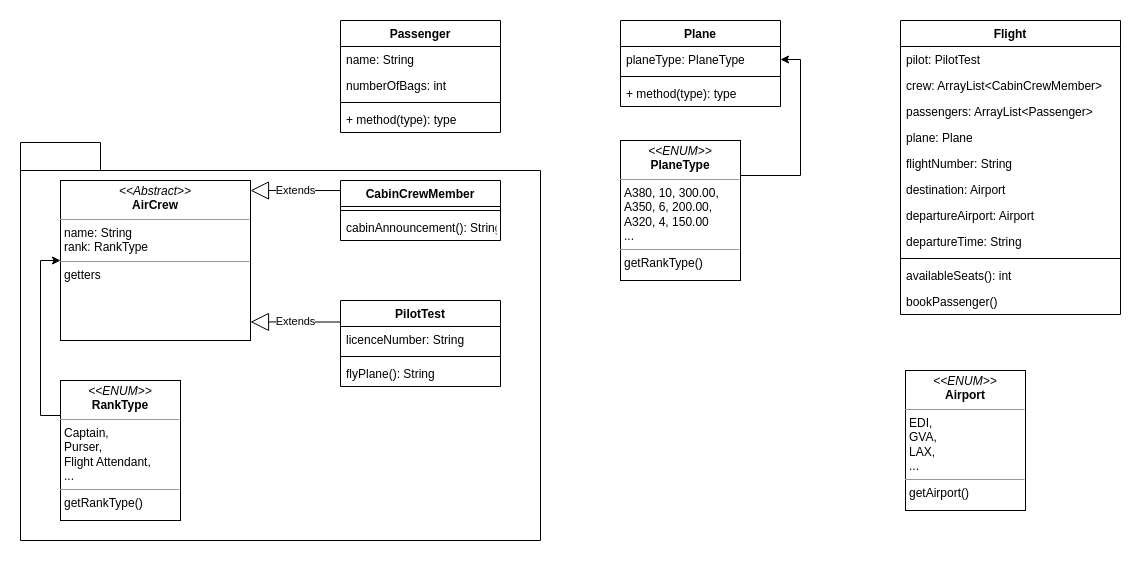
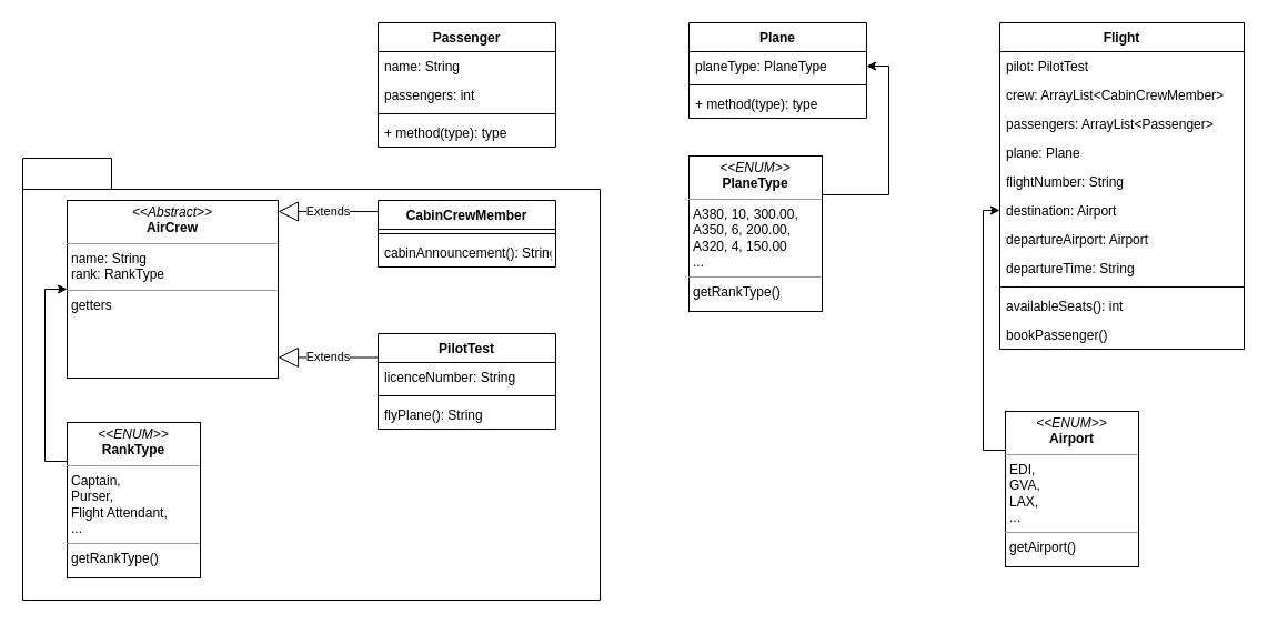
  <mxCell id="0" />
  <mxCell id="1" parent="0" />
  <mxCell id="2" value="" style="shape=folder;fontStyle=1;spacingTop=10;tabWidth=80;tabHeight=28;tabPosition=left;html=1;" vertex="1" parent="1"><mxGeometry x="20" y="142" width="520" height="398" as="geometry" /></mxCell>
  <mxCell id="3" value="Passenger" style="swimlane;fontStyle=1;align=center;verticalAlign=top;childLayout=stackLayout;horizontal=1;startSize=26;horizontalStack=0;resizeParent=1;resizeParentMax=0;resizeLast=0;collapsible=1;marginBottom=0;" vertex="1" parent="1"><mxGeometry x="340" y="20" width="160" height="112" as="geometry" /></mxCell>
  <mxCell id="4" value="name: String" style="text;strokeColor=none;fillColor=none;align=left;verticalAlign=top;spacingLeft=4;spacingRight=4;overflow=hidden;rotatable=0;points=[[0,0.5],[1,0.5]];portConstraint=eastwest;" vertex="1" parent="3"><mxGeometry y="26" width="160" height="26" as="geometry" /></mxCell>
- <mxCell id="5" value="numberOfBags: int" style="text;strokeColor=none;fillColor=none;align=left;verticalAlign=top;spacingLeft=4;spacingRight=4;overflow=hidden;rotatable=0;points=[[0,0.5],[1,0.5]];portConstraint=eastwest;" vertex="1" parent="3"><mxGeometry y="52" width="160" height="26" as="geometry" /></mxCell>
+ <mxCell id="5" value="passengers: int" style="text;strokeColor=none;fillColor=none;align=left;verticalAlign=top;spacingLeft=4;spacingRight=4;overflow=hidden;rotatable=0;points=[[0,0.5],[1,0.5]];portConstraint=eastwest;" vertex="1" parent="3"><mxGeometry y="52" width="160" height="26" as="geometry" /></mxCell>
  <mxCell id="6" value="" style="line;strokeWidth=1;fillColor=none;align=left;verticalAlign=middle;spacingTop=-1;spacingLeft=3;spacingRight=3;rotatable=0;labelPosition=right;points=[];portConstraint=eastwest;" vertex="1" parent="3"><mxGeometry y="78" width="160" height="8" as="geometry" /></mxCell>
  <mxCell id="7" value="+ method(type): type" style="text;strokeColor=none;fillColor=none;align=left;verticalAlign=top;spacingLeft=4;spacingRight=4;overflow=hidden;rotatable=0;points=[[0,0.5],[1,0.5]];portConstraint=eastwest;" vertex="1" parent="3"><mxGeometry y="86" width="160" height="26" as="geometry" /></mxCell>
  <mxCell id="8" value="CabinCrewMember" style="swimlane;fontStyle=1;align=center;verticalAlign=top;childLayout=stackLayout;horizontal=1;startSize=26;horizontalStack=0;resizeParent=1;resizeParentMax=0;resizeLast=0;collapsible=1;marginBottom=0;" vertex="1" parent="1"><mxGeometry x="340" y="180" width="160" height="60" as="geometry" /></mxCell>
  <mxCell id="9" value="" style="line;strokeWidth=1;fillColor=none;align=left;verticalAlign=middle;spacingTop=-1;spacingLeft=3;spacingRight=3;rotatable=0;labelPosition=right;points=[];portConstraint=eastwest;" vertex="1" parent="8"><mxGeometry y="26" width="160" height="8" as="geometry" /></mxCell>
  <mxCell id="10" value="cabinAnnouncement(): String" style="text;strokeColor=none;fillColor=none;align=left;verticalAlign=top;spacingLeft=4;spacingRight=4;overflow=hidden;rotatable=0;points=[[0,0.5],[1,0.5]];portConstraint=eastwest;" vertex="1" parent="8"><mxGeometry y="34" width="160" height="26" as="geometry" /></mxCell>
  <mxCell id="11" value="PilotTest" style="swimlane;fontStyle=1;align=center;verticalAlign=top;childLayout=stackLayout;horizontal=1;startSize=26;horizontalStack=0;resizeParent=1;resizeParentMax=0;resizeLast=0;collapsible=1;marginBottom=0;" vertex="1" parent="1"><mxGeometry x="340" y="300" width="160" height="86" as="geometry" /></mxCell>
  <mxCell id="12" value="licenceNumber: String" style="text;strokeColor=none;fillColor=none;align=left;verticalAlign=top;spacingLeft=4;spacingRight=4;overflow=hidden;rotatable=0;points=[[0,0.5],[1,0.5]];portConstraint=eastwest;" vertex="1" parent="11"><mxGeometry y="26" width="160" height="26" as="geometry" /></mxCell>
  <mxCell id="13" value="" style="line;strokeWidth=1;fillColor=none;align=left;verticalAlign=middle;spacingTop=-1;spacingLeft=3;spacingRight=3;rotatable=0;labelPosition=right;points=[];portConstraint=eastwest;" vertex="1" parent="11"><mxGeometry y="52" width="160" height="8" as="geometry" /></mxCell>
  <mxCell id="14" value="flyPlane(): String" style="text;strokeColor=none;fillColor=none;align=left;verticalAlign=top;spacingLeft=4;spacingRight=4;overflow=hidden;rotatable=0;points=[[0,0.5],[1,0.5]];portConstraint=eastwest;" vertex="1" parent="11"><mxGeometry y="60" width="160" height="26" as="geometry" /></mxCell>
  <mxCell id="15" value="Plane" style="swimlane;fontStyle=1;align=center;verticalAlign=top;childLayout=stackLayout;horizontal=1;startSize=26;horizontalStack=0;resizeParent=1;resizeParentMax=0;resizeLast=0;collapsible=1;marginBottom=0;" vertex="1" parent="1"><mxGeometry x="620" y="20" width="160" height="86" as="geometry" /></mxCell>
  <mxCell id="16" value="planeType: PlaneType" style="text;strokeColor=none;fillColor=none;align=left;verticalAlign=top;spacingLeft=4;spacingRight=4;overflow=hidden;rotatable=0;points=[[0,0.5],[1,0.5]];portConstraint=eastwest;" vertex="1" parent="15"><mxGeometry y="26" width="160" height="26" as="geometry" /></mxCell>
  <mxCell id="17" value="" style="line;strokeWidth=1;fillColor=none;align=left;verticalAlign=middle;spacingTop=-1;spacingLeft=3;spacingRight=3;rotatable=0;labelPosition=right;points=[];portConstraint=eastwest;" vertex="1" parent="15"><mxGeometry y="52" width="160" height="8" as="geometry" /></mxCell>
  <mxCell id="18" value="+ method(type): type" style="text;strokeColor=none;fillColor=none;align=left;verticalAlign=top;spacingLeft=4;spacingRight=4;overflow=hidden;rotatable=0;points=[[0,0.5],[1,0.5]];portConstraint=eastwest;" vertex="1" parent="15"><mxGeometry y="60" width="160" height="26" as="geometry" /></mxCell>
  <mxCell id="19" value="Flight" style="swimlane;fontStyle=1;align=center;verticalAlign=top;childLayout=stackLayout;horizontal=1;startSize=26;horizontalStack=0;resizeParent=1;resizeParentMax=0;resizeLast=0;collapsible=1;marginBottom=0;" vertex="1" parent="1"><mxGeometry x="900" y="20" width="220" height="294" as="geometry" /></mxCell>
  <mxCell id="20" value="pilot: PilotTest" style="text;strokeColor=none;fillColor=none;align=left;verticalAlign=top;spacingLeft=4;spacingRight=4;overflow=hidden;rotatable=0;points=[[0,0.5],[1,0.5]];portConstraint=eastwest;" vertex="1" parent="19"><mxGeometry y="26" width="220" height="26" as="geometry" /></mxCell>
  <mxCell id="21" value="crew: ArrayList&lt;CabinCrewMember&gt;" style="text;strokeColor=none;fillColor=none;align=left;verticalAlign=top;spacingLeft=4;spacingRight=4;overflow=hidden;rotatable=0;points=[[0,0.5],[1,0.5]];portConstraint=eastwest;" vertex="1" parent="19"><mxGeometry y="52" width="220" height="26" as="geometry" /></mxCell>
  <mxCell id="22" value="passengers: ArrayList&lt;Passenger&gt;" style="text;strokeColor=none;fillColor=none;align=left;verticalAlign=top;spacingLeft=4;spacingRight=4;overflow=hidden;rotatable=0;points=[[0,0.5],[1,0.5]];portConstraint=eastwest;" vertex="1" parent="19"><mxGeometry y="78" width="220" height="26" as="geometry" /></mxCell>
  <mxCell id="23" value="plane: Plane" style="text;strokeColor=none;fillColor=none;align=left;verticalAlign=top;spacingLeft=4;spacingRight=4;overflow=hidden;rotatable=0;points=[[0,0.5],[1,0.5]];portConstraint=eastwest;" vertex="1" parent="19"><mxGeometry y="104" width="220" height="26" as="geometry" /></mxCell>
  <mxCell id="24" value="flightNumber: String" style="text;strokeColor=none;fillColor=none;align=left;verticalAlign=top;spacingLeft=4;spacingRight=4;overflow=hidden;rotatable=0;points=[[0,0.5],[1,0.5]];portConstraint=eastwest;" vertex="1" parent="19"><mxGeometry y="130" width="220" height="26" as="geometry" /></mxCell>
  <mxCell id="25" value="destination: Airport" style="text;strokeColor=none;fillColor=none;align=left;verticalAlign=top;spacingLeft=4;spacingRight=4;overflow=hidden;rotatable=0;points=[[0,0.5],[1,0.5]];portConstraint=eastwest;" vertex="1" parent="19"><mxGeometry y="156" width="220" height="26" as="geometry" /></mxCell>
  <mxCell id="26" value="departureAirport: Airport" style="text;strokeColor=none;fillColor=none;align=left;verticalAlign=top;spacingLeft=4;spacingRight=4;overflow=hidden;rotatable=0;points=[[0,0.5],[1,0.5]];portConstraint=eastwest;" vertex="1" parent="19"><mxGeometry y="182" width="220" height="26" as="geometry" /></mxCell>
  <mxCell id="27" value="departureTime: String" style="text;strokeColor=none;fillColor=none;align=left;verticalAlign=top;spacingLeft=4;spacingRight=4;overflow=hidden;rotatable=0;points=[[0,0.5],[1,0.5]];portConstraint=eastwest;" vertex="1" parent="19"><mxGeometry y="208" width="220" height="26" as="geometry" /></mxCell>
  <mxCell id="28" value="" style="line;strokeWidth=1;fillColor=none;align=left;verticalAlign=middle;spacingTop=-1;spacingLeft=3;spacingRight=3;rotatable=0;labelPosition=right;points=[];portConstraint=eastwest;" vertex="1" parent="19"><mxGeometry y="234" width="220" height="8" as="geometry" /></mxCell>
  <mxCell id="29" value="availableSeats(): int" style="text;strokeColor=none;fillColor=none;align=left;verticalAlign=top;spacingLeft=4;spacingRight=4;overflow=hidden;rotatable=0;points=[[0,0.5],[1,0.5]];portConstraint=eastwest;" vertex="1" parent="19"><mxGeometry y="242" width="220" height="26" as="geometry" /></mxCell>
  <mxCell id="30" value="bookPassenger()" style="text;strokeColor=none;fillColor=none;align=left;verticalAlign=top;spacingLeft=4;spacingRight=4;overflow=hidden;rotatable=0;points=[[0,0.5],[1,0.5]];portConstraint=eastwest;" vertex="1" parent="19"><mxGeometry y="268" width="220" height="26" as="geometry" /></mxCell>
+ <mxCell id="31" style="edgeStyle=orthogonalEdgeStyle;rounded=0;orthogonalLoop=1;jettySize=auto;html=1;exitX=0;exitY=0.25;exitDx=0;exitDy=0;entryX=0;entryY=0.5;entryDx=0;entryDy=0;" edge="1" parent="1" source="32" target="25"><mxGeometry relative="1" as="geometry" /></mxCell>
  <mxCell id="32" value="&lt;p style=&quot;margin: 0px ; margin-top: 4px ; text-align: center&quot;&gt;&lt;i&gt;&amp;lt;&amp;lt;ENUM&amp;gt;&amp;gt;&lt;/i&gt;&lt;br&gt;&lt;b&gt;Airport&lt;/b&gt;&lt;/p&gt;&lt;hr size=&quot;1&quot;&gt;&lt;p style=&quot;margin: 0px ; margin-left: 4px&quot;&gt;EDI,&lt;/p&gt;&lt;p style=&quot;margin: 0px ; margin-left: 4px&quot;&gt;GVA,&lt;/p&gt;&lt;p style=&quot;margin: 0px ; margin-left: 4px&quot;&gt;LAX,&lt;/p&gt;&lt;p style=&quot;margin: 0px ; margin-left: 4px&quot;&gt;...&lt;/p&gt;&lt;hr size=&quot;1&quot;&gt;&lt;p style=&quot;margin: 0px ; margin-left: 4px&quot;&gt;getAirport()&lt;/p&gt;" style="verticalAlign=top;align=left;overflow=fill;fontSize=12;fontFamily=Helvetica;html=1;" vertex="1" parent="1"><mxGeometry x="905" y="370" width="120" height="140" as="geometry" /></mxCell>
  <mxCell id="33" style="edgeStyle=orthogonalEdgeStyle;rounded=0;orthogonalLoop=1;jettySize=auto;html=1;exitX=0;exitY=0.25;exitDx=0;exitDy=0;entryX=0;entryY=0.5;entryDx=0;entryDy=0;" edge="1" parent="1" source="34" target="37"><mxGeometry relative="1" as="geometry" /></mxCell>
  <mxCell id="34" value="&lt;p style=&quot;margin: 0px ; margin-top: 4px ; text-align: center&quot;&gt;&lt;i&gt;&amp;lt;&amp;lt;ENUM&amp;gt;&amp;gt;&lt;/i&gt;&lt;br&gt;&lt;b&gt;RankType&lt;/b&gt;&lt;/p&gt;&lt;hr size=&quot;1&quot;&gt;&lt;p style=&quot;margin: 0px ; margin-left: 4px&quot;&gt;Captain,&lt;/p&gt;&lt;p style=&quot;margin: 0px ; margin-left: 4px&quot;&gt;Purser,&lt;/p&gt;&lt;p style=&quot;margin: 0px ; margin-left: 4px&quot;&gt;Flight Attendant,&lt;/p&gt;&lt;p style=&quot;margin: 0px ; margin-left: 4px&quot;&gt;...&lt;/p&gt;&lt;hr size=&quot;1&quot;&gt;&lt;p style=&quot;margin: 0px ; margin-left: 4px&quot;&gt;getRankType()&lt;/p&gt;" style="verticalAlign=top;align=left;overflow=fill;fontSize=12;fontFamily=Helvetica;html=1;" vertex="1" parent="1"><mxGeometry x="60" y="380" width="120" height="140" as="geometry" /></mxCell>
  <mxCell id="35" style="edgeStyle=orthogonalEdgeStyle;rounded=0;orthogonalLoop=1;jettySize=auto;html=1;exitX=1;exitY=0.25;exitDx=0;exitDy=0;entryX=1;entryY=0.5;entryDx=0;entryDy=0;" edge="1" parent="1" source="36" target="16"><mxGeometry relative="1" as="geometry" /></mxCell>
  <mxCell id="36" value="&lt;p style=&quot;margin: 0px ; margin-top: 4px ; text-align: center&quot;&gt;&lt;i&gt;&amp;lt;&amp;lt;ENUM&amp;gt;&amp;gt;&lt;/i&gt;&lt;br&gt;&lt;b&gt;PlaneType&lt;/b&gt;&lt;/p&gt;&lt;hr size=&quot;1&quot;&gt;&lt;p style=&quot;margin: 0px ; margin-left: 4px&quot;&gt;A380, 10, 300.00,&lt;/p&gt;&lt;p style=&quot;margin: 0px ; margin-left: 4px&quot;&gt;A350, 6, 200.00,&lt;/p&gt;&lt;p style=&quot;margin: 0px ; margin-left: 4px&quot;&gt;A320, 4, 150.00&lt;/p&gt;&lt;p style=&quot;margin: 0px ; margin-left: 4px&quot;&gt;...&lt;/p&gt;&lt;hr size=&quot;1&quot;&gt;&lt;p style=&quot;margin: 0px ; margin-left: 4px&quot;&gt;getRankType()&lt;/p&gt;" style="verticalAlign=top;align=left;overflow=fill;fontSize=12;fontFamily=Helvetica;html=1;" vertex="1" parent="1"><mxGeometry x="620" y="140" width="120" height="140" as="geometry" /></mxCell>
  <mxCell id="37" value="&lt;p style=&quot;margin: 0px ; margin-top: 4px ; text-align: center&quot;&gt;&lt;i&gt;&amp;lt;&amp;lt;Abstract&amp;gt;&amp;gt;&lt;/i&gt;&lt;br&gt;&lt;b&gt;AirCrew&lt;/b&gt;&lt;/p&gt;&lt;hr size=&quot;1&quot;&gt;&lt;p style=&quot;margin: 0px ; margin-left: 4px&quot;&gt;name: String&lt;/p&gt;&lt;p style=&quot;margin: 0px ; margin-left: 4px&quot;&gt;rank: RankType&lt;/p&gt;&lt;hr size=&quot;1&quot;&gt;&lt;p style=&quot;margin: 0px ; margin-left: 4px&quot;&gt;getters&lt;/p&gt;" style="verticalAlign=top;align=left;overflow=fill;fontSize=12;fontFamily=Helvetica;html=1;" vertex="1" parent="1"><mxGeometry x="60" y="180" width="190" height="160" as="geometry" /></mxCell>
  <mxCell id="38" value="Extends" style="endArrow=block;endSize=16;endFill=0;html=1;entryX=1;entryY=0.884;entryDx=0;entryDy=0;exitX=0;exitY=0.25;exitDx=0;exitDy=0;entryPerimeter=0;" edge="1" parent="1" source="11" target="37"><mxGeometry width="160" relative="1" as="geometry"><mxPoint x="340" y="440" as="sourcePoint" /><mxPoint x="500" y="440" as="targetPoint" /></mxGeometry></mxCell>
  <mxCell id="39" value="Extends" style="endArrow=block;endSize=16;endFill=0;html=1;entryX=1;entryY=0.884;entryDx=0;entryDy=0;exitX=0;exitY=0.25;exitDx=0;exitDy=0;entryPerimeter=0;" edge="1" parent="1"><mxGeometry width="160" relative="1" as="geometry"><mxPoint x="340" y="190.06" as="sourcePoint" /><mxPoint x="250" y="190" as="targetPoint" /></mxGeometry></mxCell>
